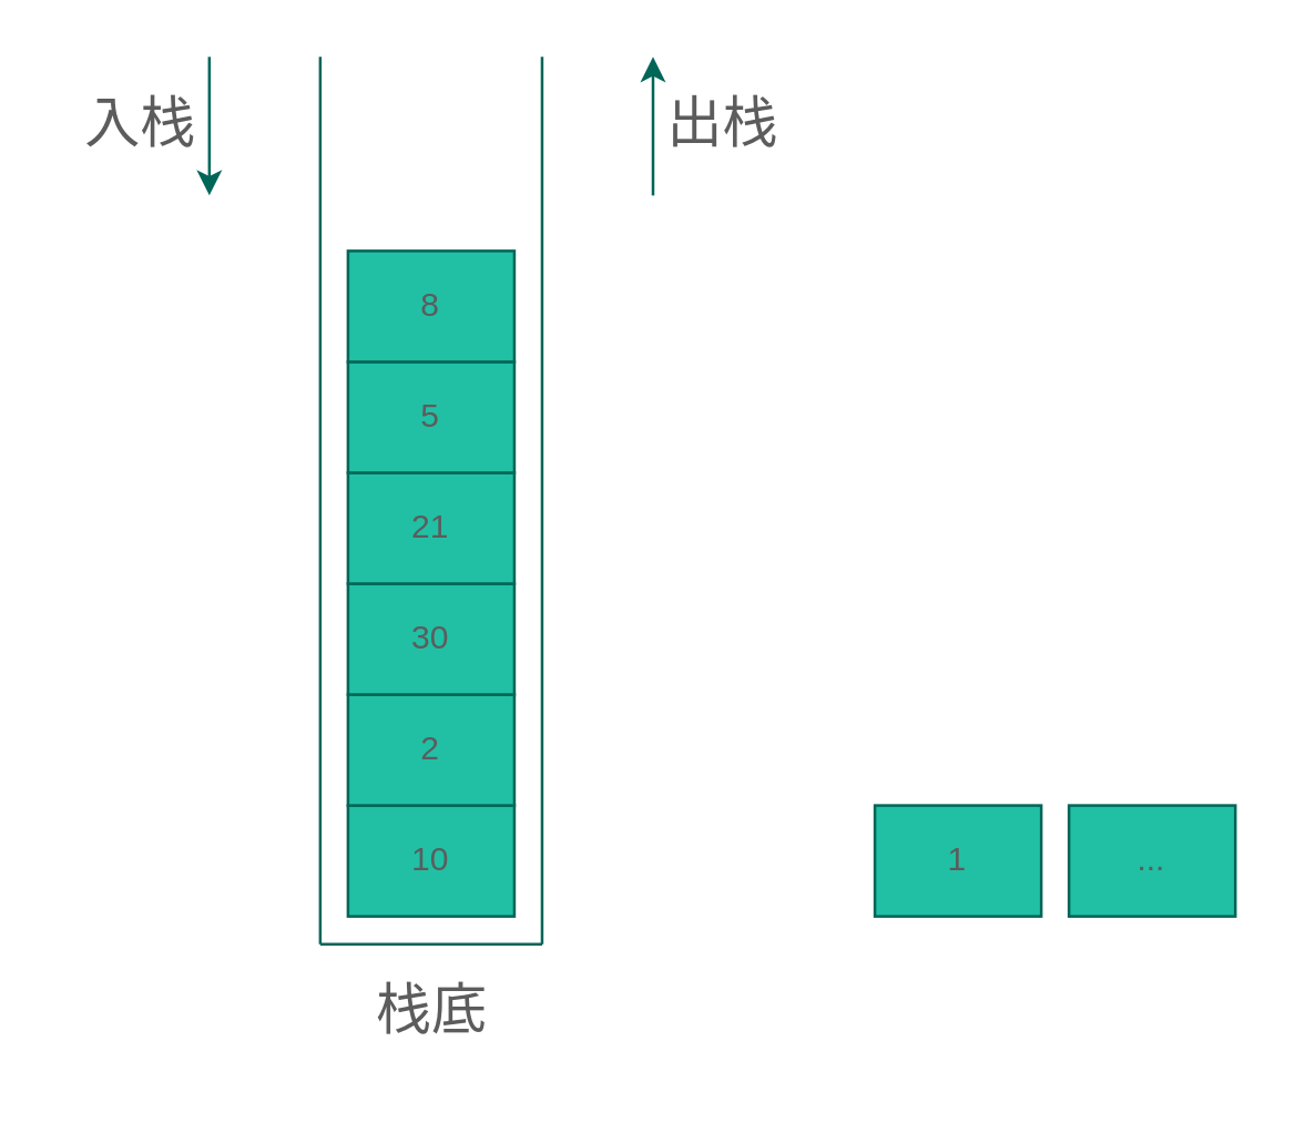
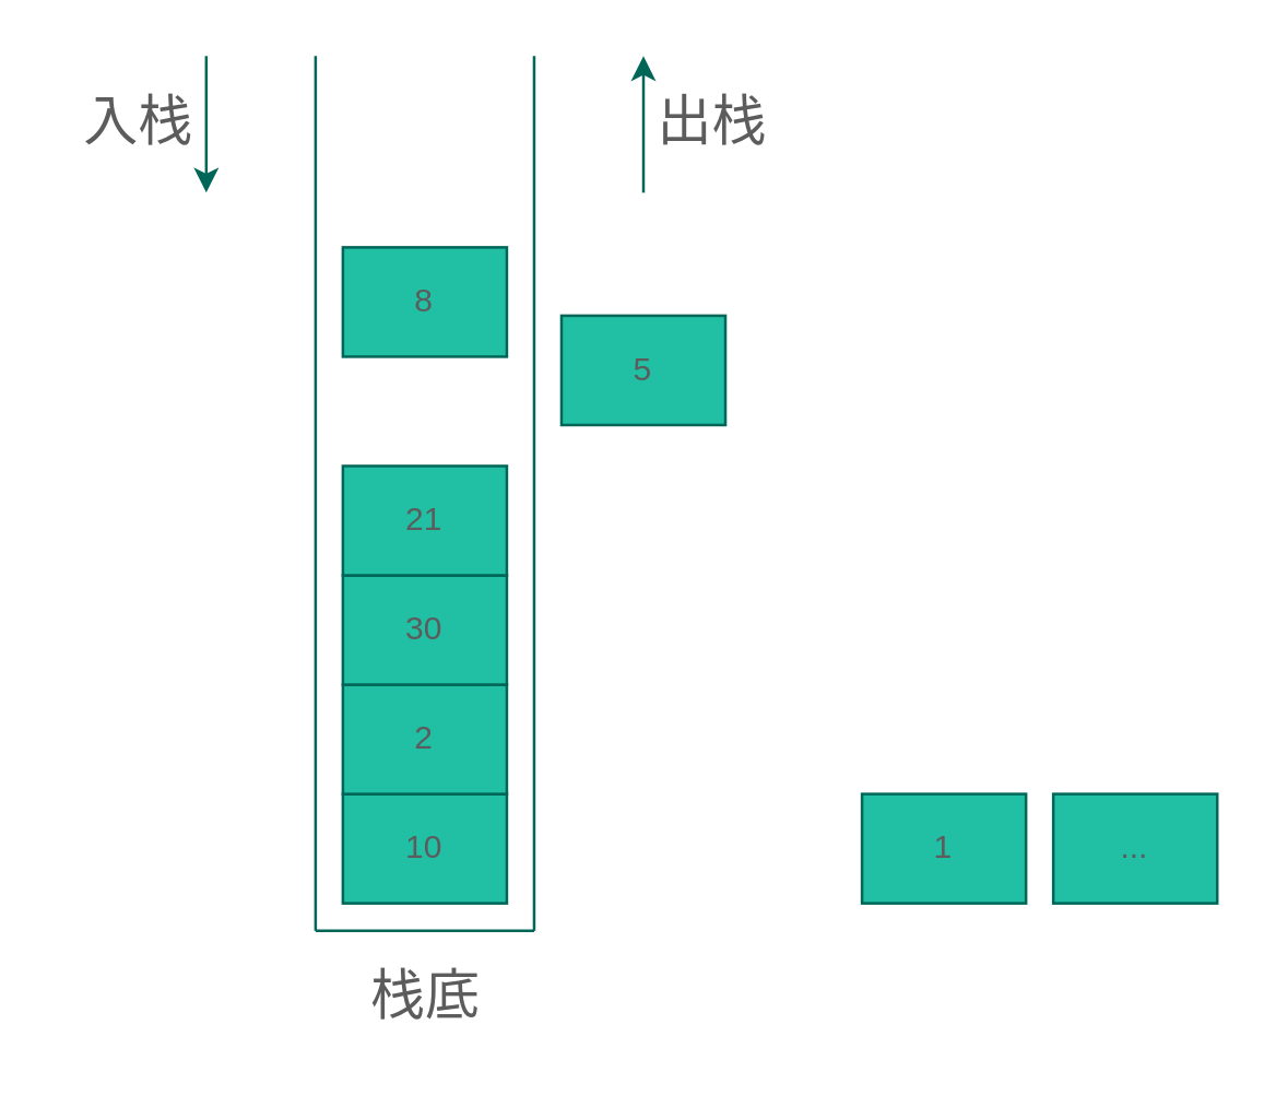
  <mxCell id="0" />
  <mxCell id="1" parent="0" />
  <mxCell id="2" value="" style="endArrow=none;html=1;rounded=0;labelBackgroundColor=none;strokeColor=#006658;fontColor=default;" parent="1" edge="1"><mxGeometry width="50" height="50" relative="1" as="geometry"><mxPoint x="115" y="340" as="sourcePoint" /><mxPoint x="195" y="340" as="targetPoint" /></mxGeometry></mxCell>
  <mxCell id="3" value="" style="endArrow=none;html=1;rounded=0;labelBackgroundColor=none;strokeColor=#006658;fontColor=default;" parent="1" edge="1"><mxGeometry width="50" height="50" relative="1" as="geometry"><mxPoint x="115" y="340" as="sourcePoint" /><mxPoint x="115" y="20" as="targetPoint" /></mxGeometry></mxCell>
  <mxCell id="4" value="" style="endArrow=none;html=1;rounded=0;labelBackgroundColor=none;strokeColor=#006658;fontColor=default;" parent="1" edge="1"><mxGeometry width="50" height="50" relative="1" as="geometry"><mxPoint x="195" y="340" as="sourcePoint" /><mxPoint x="195" y="20" as="targetPoint" /></mxGeometry></mxCell>
  <mxCell id="5" value="10" style="rounded=0;whiteSpace=wrap;html=1;labelBackgroundColor=none;fillColor=#21C0A5;strokeColor=#006658;fontColor=#5C5C5C;" parent="1" vertex="1"><mxGeometry x="125" y="290" width="60" height="40" as="geometry" /></mxCell>
  <mxCell id="6" value="2" style="rounded=0;whiteSpace=wrap;html=1;labelBackgroundColor=none;fillColor=#21C0A5;strokeColor=#006658;fontColor=#5C5C5C;" parent="1" vertex="1"><mxGeometry x="125" y="250" width="60" height="40" as="geometry" /></mxCell>
  <mxCell id="7" value="30" style="rounded=0;whiteSpace=wrap;html=1;labelBackgroundColor=none;fillColor=#21C0A5;strokeColor=#006658;fontColor=#5C5C5C;" parent="1" vertex="1"><mxGeometry x="125" y="210" width="60" height="40" as="geometry" /></mxCell>
  <mxCell id="8" value="21" style="rounded=0;whiteSpace=wrap;html=1;labelBackgroundColor=none;fillColor=#21C0A5;strokeColor=#006658;fontColor=#5C5C5C;" parent="1" vertex="1"><mxGeometry x="125" y="170" width="60" height="40" as="geometry" /></mxCell>
- <mxCell id="9" value="5" style="rounded=0;whiteSpace=wrap;html=1;labelBackgroundColor=none;fillColor=#21C0A5;strokeColor=#006658;fontColor=#5C5C5C;" parent="1" vertex="1"><mxGeometry x="125" y="130" width="60" height="40" as="geometry" /></mxCell>
+ <mxCell id="9" value="5" style="rounded=0;whiteSpace=wrap;html=1;labelBackgroundColor=none;fillColor=#21C0A5;strokeColor=#006658;fontColor=#5C5C5C;" parent="1" vertex="1"><mxGeometry x="205" y="115" width="60" height="40" as="geometry" /></mxCell>
  <mxCell id="10" value="8" style="rounded=0;whiteSpace=wrap;html=1;labelBackgroundColor=none;fillColor=#21C0A5;strokeColor=#006658;fontColor=#5C5C5C;" parent="1" vertex="1"><mxGeometry x="125" y="90" width="60" height="40" as="geometry" /></mxCell>
  <mxCell id="11" value="栈底" style="text;html=1;align=center;verticalAlign=middle;resizable=0;points=[];autosize=1;strokeColor=none;fillColor=none;labelBackgroundColor=none;fontColor=#5C5C5C;fontSize=20;" parent="1" vertex="1"><mxGeometry x="125" y="343" width="60" height="40" as="geometry" /></mxCell>
  <mxCell id="12" value="" style="endArrow=classic;html=1;rounded=0;labelBackgroundColor=none;strokeColor=#006658;fontColor=default;" parent="1" edge="1"><mxGeometry width="50" height="50" relative="1" as="geometry"><mxPoint x="75" y="20" as="sourcePoint" /><mxPoint x="75" y="70" as="targetPoint" /></mxGeometry></mxCell>
  <mxCell id="13" value="" style="endArrow=classic;html=1;rounded=0;labelBackgroundColor=none;strokeColor=#006658;fontColor=default;" parent="1" edge="1"><mxGeometry width="50" height="50" relative="1" as="geometry"><mxPoint x="235" y="70" as="sourcePoint" /><mxPoint x="235" y="20" as="targetPoint" /></mxGeometry></mxCell>
  <mxCell id="14" value="入栈" style="text;html=1;align=center;verticalAlign=middle;resizable=0;points=[];autosize=1;strokeColor=none;fillColor=none;labelBackgroundColor=none;fontColor=#5C5C5C;fontSize=20;" parent="1" vertex="1"><mxGeometry x="20" y="23" width="60" height="40" as="geometry" /></mxCell>
  <mxCell id="15" value="出栈" style="text;html=1;align=center;verticalAlign=middle;resizable=0;points=[];autosize=1;strokeColor=none;fillColor=none;labelBackgroundColor=none;fontColor=#5C5C5C;fontSize=20;" parent="1" vertex="1"><mxGeometry x="230" y="23" width="60" height="40" as="geometry" /></mxCell>
  <mxCell id="16" value="1" style="rounded=0;whiteSpace=wrap;html=1;labelBackgroundColor=none;fillColor=#21C0A5;strokeColor=#006658;fontColor=#5C5C5C;" parent="1" vertex="1"><mxGeometry x="315" y="290" width="60" height="40" as="geometry" /></mxCell>
  <mxCell id="17" value="..." style="rounded=0;whiteSpace=wrap;html=1;labelBackgroundColor=none;fillColor=#21C0A5;strokeColor=#006658;fontColor=#5C5C5C;" parent="1" vertex="1"><mxGeometry x="385" y="290" width="60" height="40" as="geometry" /></mxCell>
